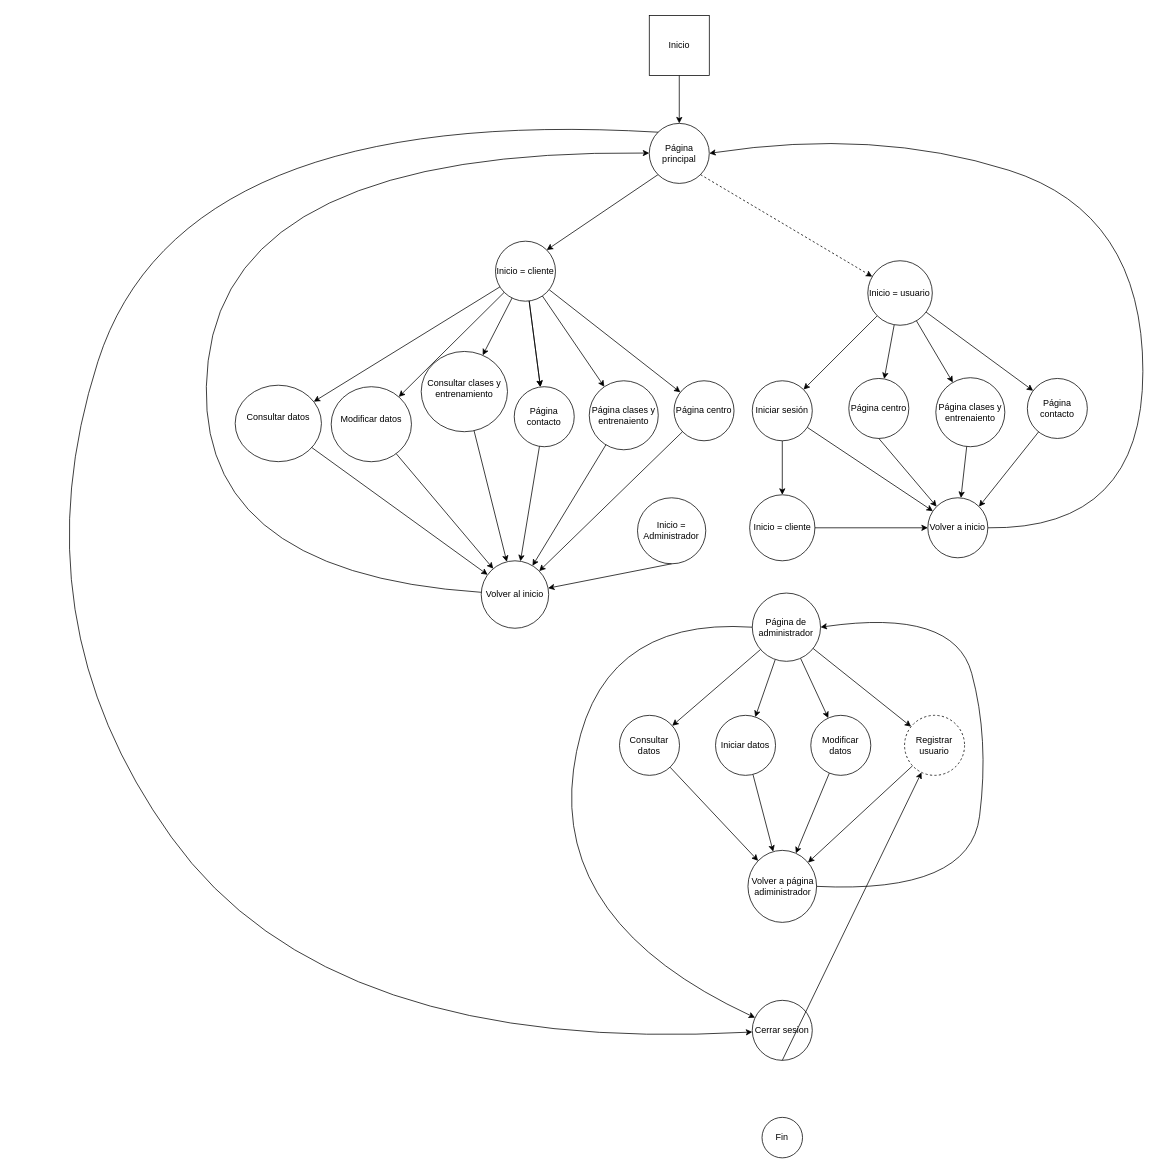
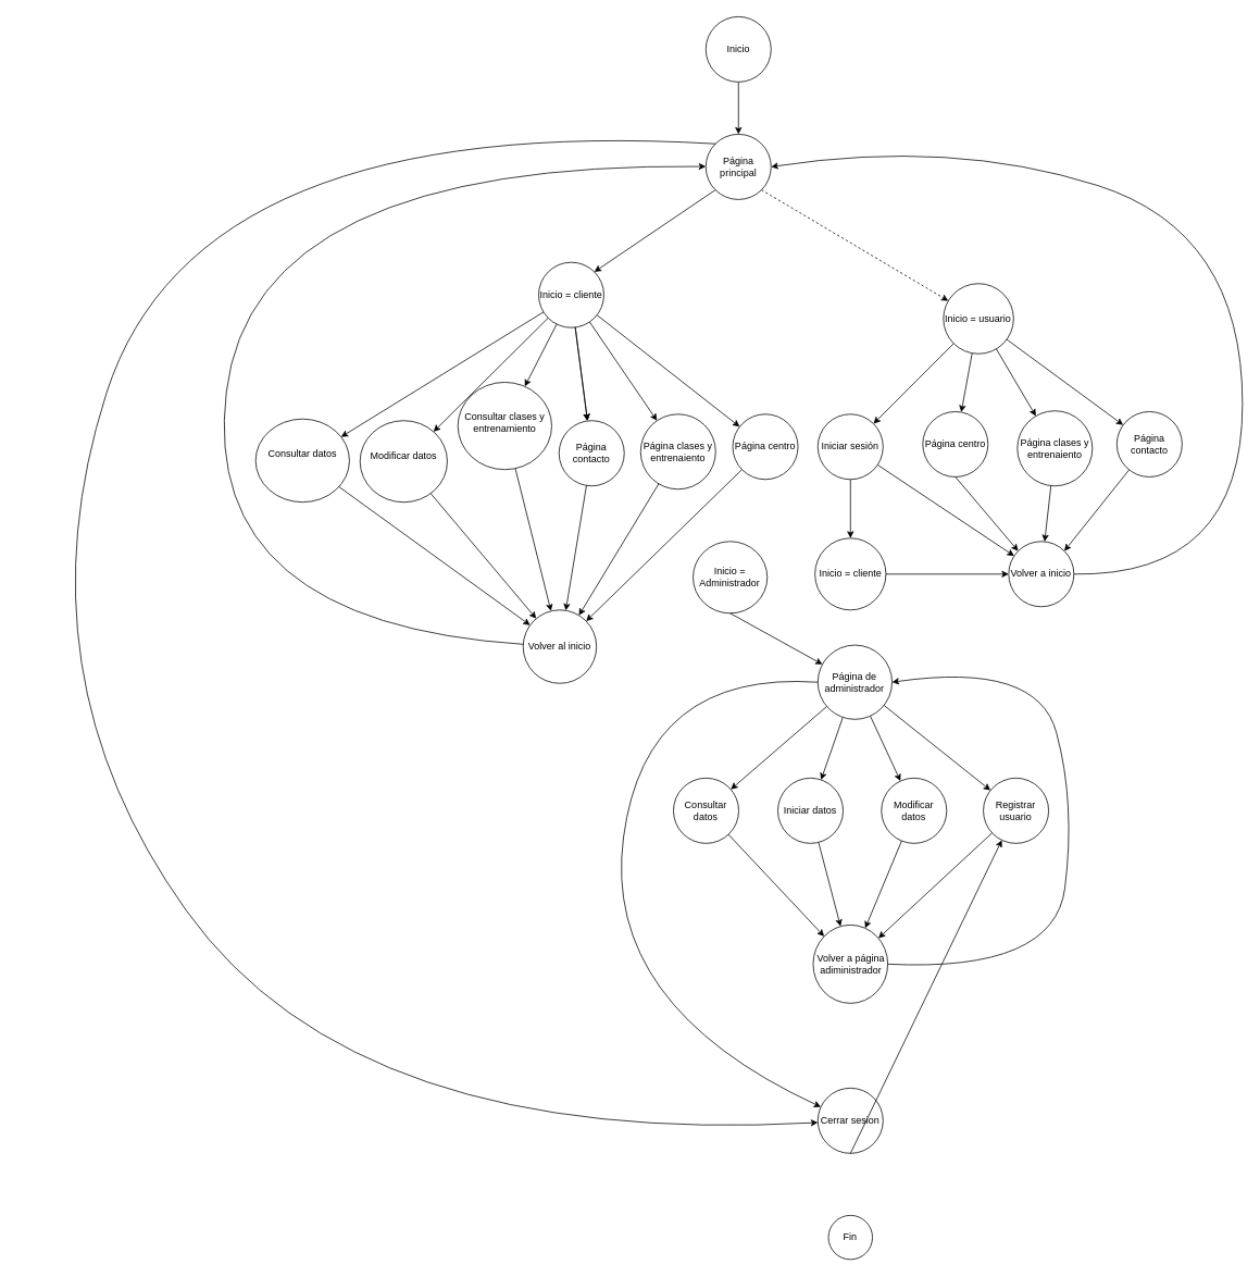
  <mxCell id="0" />
  <mxCell id="1" parent="0" />
  <mxCell id="2" value="" style="edgeStyle=none;html=1;" parent="1" source="6" target="7" edge="1"><mxGeometry relative="1" as="geometry" /></mxCell>
  <mxCell id="3" value="" style="edgeStyle=none;html=1;" parent="1" source="6" target="10" edge="1"><mxGeometry relative="1" as="geometry" /></mxCell>
  <mxCell id="4" value="" style="edgeStyle=none;html=1;" parent="1" source="6" target="11" edge="1"><mxGeometry relative="1" as="geometry" /></mxCell>
  <mxCell id="5" value="" style="edgeStyle=none;html=1;" parent="1" source="6" target="45" edge="1"><mxGeometry relative="1" as="geometry" /></mxCell>
  <mxCell id="6" value="Inicio = usuario" style="ellipse;whiteSpace=wrap;html=1;aspect=fixed;" parent="1" vertex="1"><mxGeometry x="1156.32" y="347.08" width="86" height="86" as="geometry" /></mxCell>
  <mxCell id="7" value="Página centro" style="ellipse;whiteSpace=wrap;html=1;" parent="1" vertex="1"><mxGeometry x="1131" y="504" width="80" height="80" as="geometry" /></mxCell>
  <mxCell id="8" value="" style="edgeStyle=none;html=1;" parent="1" source="10" target="14" edge="1"><mxGeometry relative="1" as="geometry" /></mxCell>
  <mxCell id="9" value="" style="edgeStyle=none;html=1;" parent="1" source="10" target="13" edge="1"><mxGeometry relative="1" as="geometry" /></mxCell>
  <mxCell id="10" value="Iniciar sesión" style="ellipse;whiteSpace=wrap;html=1;" parent="1" vertex="1"><mxGeometry x="1002.32" y="507.08" width="80" height="80" as="geometry" /></mxCell>
  <mxCell id="11" value="Página clases y entrenaiento" style="ellipse;whiteSpace=wrap;html=1;" parent="1" vertex="1"><mxGeometry x="1247" y="503" width="92" height="92" as="geometry" /></mxCell>
  <mxCell id="12" value="Inicio = Administrador" style="ellipse;whiteSpace=wrap;html=1;" parent="1" vertex="1"><mxGeometry x="849.32" y="663.08" width="91" height="88" as="geometry" /></mxCell>
  <mxCell id="13" value="Inicio = cliente" style="ellipse;whiteSpace=wrap;html=1;" parent="1" vertex="1"><mxGeometry x="998.82" y="659.08" width="87" height="88" as="geometry" /></mxCell>
  <mxCell id="14" value="Volver a inicio" style="ellipse;whiteSpace=wrap;html=1;aspect=fixed;" parent="1" vertex="1"><mxGeometry x="1236.32" y="663.08" width="80" height="80" as="geometry" /></mxCell>
  <mxCell id="15" value="" style="endArrow=classic;html=1;exitX=0.5;exitY=1;exitDx=0;exitDy=0;entryX=0;entryY=0;entryDx=0;entryDy=0;" parent="1" source="7" target="14" edge="1"><mxGeometry width="50" height="50" relative="1" as="geometry"><mxPoint x="1110.32" y="590.08" as="sourcePoint" /><mxPoint x="1160.32" y="540.08" as="targetPoint" /></mxGeometry></mxCell>
  <mxCell id="16" value="" style="endArrow=classic;html=1;" parent="1" source="11" target="14" edge="1"><mxGeometry width="50" height="50" relative="1" as="geometry"><mxPoint x="1364.32" y="690.08" as="sourcePoint" /><mxPoint x="1414.32" y="640.08" as="targetPoint" /></mxGeometry></mxCell>
  <mxCell id="17" value="" style="curved=1;endArrow=classic;html=1;exitX=1;exitY=0.5;exitDx=0;exitDy=0;entryX=1;entryY=0.5;entryDx=0;entryDy=0;" parent="1" source="14" target="36" edge="1"><mxGeometry width="50" height="50" relative="1" as="geometry"><mxPoint x="819" y="567" as="sourcePoint" /><mxPoint x="869" y="517" as="targetPoint" /><Array as="points"><mxPoint x="1523" y="706" /><mxPoint x="1523" y="283" /><mxPoint x="1166" y="170" /></Array></mxGeometry></mxCell>
  <mxCell id="18" value="" style="edgeStyle=none;html=1;" parent="1" source="22" target="26" edge="1"><mxGeometry relative="1" as="geometry" /></mxCell>
  <mxCell id="19" value="" style="edgeStyle=none;html=1;" parent="1" source="22" target="28" edge="1"><mxGeometry relative="1" as="geometry" /></mxCell>
  <mxCell id="20" value="" style="edgeStyle=none;html=1;" parent="1" source="22" target="30" edge="1"><mxGeometry relative="1" as="geometry" /></mxCell>
  <mxCell id="21" value="" style="edgeStyle=none;html=1;" parent="1" source="22" target="32" edge="1"><mxGeometry relative="1" as="geometry" /></mxCell>
  <mxCell id="22" value="Página de administrador" style="ellipse;whiteSpace=wrap;html=1;aspect=fixed;" parent="1" vertex="1"><mxGeometry x="1002.32" y="790.08" width="91" height="91" as="geometry" /></mxCell>
- <mxCell id="23" value="" style="endArrow=classic;html=1;exitX=0.5;exitY=1;exitDx=0;exitDy=0;" parent="1" source="12" target="54" edge="1"><mxGeometry width="50" height="50" relative="1" as="geometry"><mxPoint x="823.82" y="716.08" as="sourcePoint" /><mxPoint x="873.82" y="666.08" as="targetPoint" /></mxGeometry></mxCell>
+ <mxCell id="23" value="" style="endArrow=classic;html=1;exitX=0.5;exitY=1;exitDx=0;exitDy=0;" parent="1" source="12" target="22" edge="1"><mxGeometry width="50" height="50" relative="1" as="geometry"><mxPoint x="823.82" y="716.08" as="sourcePoint" /><mxPoint x="873.82" y="666.08" as="targetPoint" /></mxGeometry></mxCell>
  <mxCell id="24" value="" style="endArrow=classic;html=1;exitX=1;exitY=0.5;exitDx=0;exitDy=0;entryX=0;entryY=0.5;entryDx=0;entryDy=0;" parent="1" source="13" target="14" edge="1"><mxGeometry width="50" height="50" relative="1" as="geometry"><mxPoint x="1141.32" y="750.08" as="sourcePoint" /><mxPoint x="1191.32" y="700.08" as="targetPoint" /></mxGeometry></mxCell>
  <mxCell id="25" value="" style="edgeStyle=none;html=1;" parent="1" source="26" target="33" edge="1"><mxGeometry relative="1" as="geometry" /></mxCell>
  <mxCell id="26" value="Modificar datos" style="ellipse;whiteSpace=wrap;html=1;" parent="1" vertex="1"><mxGeometry x="1080.32" y="953.08" width="80" height="80" as="geometry" /></mxCell>
  <mxCell id="27" value="" style="edgeStyle=none;html=1;" parent="1" source="28" target="33" edge="1"><mxGeometry relative="1" as="geometry" /></mxCell>
- <mxCell id="28" value="Registrar usuario" style="ellipse;whiteSpace=wrap;html=1;dashed=1;" parent="1" vertex="1"><mxGeometry x="1205.32" y="953.08" width="80" height="80" as="geometry" /></mxCell>
+ <mxCell id="28" value="Registrar usuario" style="ellipse;whiteSpace=wrap;html=1;" parent="1" vertex="1"><mxGeometry x="1205.32" y="953.08" width="80" height="80" as="geometry" /></mxCell>
  <mxCell id="29" value="" style="edgeStyle=none;html=1;" parent="1" source="30" target="33" edge="1"><mxGeometry relative="1" as="geometry" /></mxCell>
  <mxCell id="30" value="Iniciar datos" style="ellipse;whiteSpace=wrap;html=1;" parent="1" vertex="1"><mxGeometry x="953.32" y="953.08" width="80" height="80" as="geometry" /></mxCell>
  <mxCell id="31" value="" style="edgeStyle=none;html=1;" parent="1" source="32" target="33" edge="1"><mxGeometry relative="1" as="geometry" /></mxCell>
  <mxCell id="32" value="Consultar datos" style="ellipse;whiteSpace=wrap;html=1;" parent="1" vertex="1"><mxGeometry x="825.32" y="953.08" width="80" height="80" as="geometry" /></mxCell>
  <mxCell id="33" value="Volver a página adiministrador" style="ellipse;whiteSpace=wrap;html=1;" parent="1" vertex="1"><mxGeometry x="996.57" y="1133.08" width="91.5" height="96" as="geometry" /></mxCell>
  <mxCell id="34" value="" style="curved=1;endArrow=classic;html=1;exitX=1;exitY=0.5;exitDx=0;exitDy=0;entryX=1;entryY=0.5;entryDx=0;entryDy=0;" parent="1" source="33" target="22" edge="1"><mxGeometry width="50" height="50" relative="1" as="geometry"><mxPoint x="1188.32" y="1255.08" as="sourcePoint" /><mxPoint x="1238.32" y="1205.08" as="targetPoint" /><Array as="points"><mxPoint x="1292.32" y="1191.08" /><mxPoint x="1318.32" y="984.08" /><mxPoint x="1271.32" y="810.08" /></Array></mxGeometry></mxCell>
  <mxCell id="35" value="" style="edgeStyle=none;html=1;entryX=1;entryY=0;entryDx=0;entryDy=0;exitX=0;exitY=1;exitDx=0;exitDy=0;" parent="1" source="36" target="41" edge="1"><mxGeometry relative="1" as="geometry"><mxPoint x="1030.634" y="237.002" as="sourcePoint" /><mxPoint x="805.001" y="367.15" as="targetPoint" /></mxGeometry></mxCell>
  <mxCell id="36" value="Página principal" style="ellipse;whiteSpace=wrap;html=1;aspect=fixed;" parent="1" vertex="1"><mxGeometry x="865" y="164" width="80" height="80" as="geometry" /></mxCell>
  <mxCell id="37" value="" style="endArrow=classic;html=1;exitX=1;exitY=1;exitDx=0;exitDy=0;dashed=1;" parent="1" source="36" target="6" edge="1"><mxGeometry width="50" height="50" relative="1" as="geometry"><mxPoint x="1093.604" y="245.364" as="sourcePoint" /><mxPoint x="1176.32" y="202.08" as="targetPoint" /></mxGeometry></mxCell>
  <mxCell id="38" value="" style="edgeStyle=none;html=1;" parent="1" source="41" target="42" edge="1"><mxGeometry relative="1" as="geometry" /></mxCell>
  <mxCell id="39" value="" style="edgeStyle=none;html=1;" parent="1" source="41" target="46" edge="1"><mxGeometry relative="1" as="geometry" /></mxCell>
  <mxCell id="40" value="" style="edgeStyle=none;html=1;" parent="1" source="41" target="46" edge="1"><mxGeometry relative="1" as="geometry" /></mxCell>
  <mxCell id="41" value="Inicio = cliente" style="ellipse;whiteSpace=wrap;html=1;" parent="1" vertex="1"><mxGeometry x="660" y="321" width="80" height="80" as="geometry" /></mxCell>
  <mxCell id="42" value="Página centro" style="ellipse;whiteSpace=wrap;html=1;" parent="1" vertex="1"><mxGeometry x="898" y="507.08" width="80" height="80" as="geometry" /></mxCell>
  <mxCell id="43" value="Página clases y entrenaiento" style="ellipse;whiteSpace=wrap;html=1;" parent="1" vertex="1"><mxGeometry x="785" y="507.08" width="92" height="92" as="geometry" /></mxCell>
  <mxCell id="44" value="" style="edgeStyle=none;html=1;entryX=1;entryY=0;entryDx=0;entryDy=0;" parent="1" source="45" target="14" edge="1"><mxGeometry relative="1" as="geometry"><mxPoint x="1454.492" y="722.028" as="targetPoint" /></mxGeometry></mxCell>
  <mxCell id="45" value="Página contacto" style="ellipse;whiteSpace=wrap;html=1;" parent="1" vertex="1"><mxGeometry x="1369" y="504" width="80" height="80" as="geometry" /></mxCell>
  <mxCell id="46" value="Página contacto" style="ellipse;whiteSpace=wrap;html=1;" parent="1" vertex="1"><mxGeometry x="685" y="515" width="80" height="80" as="geometry" /></mxCell>
  <mxCell id="47" value="" style="endArrow=classic;html=1;" parent="1" source="41" target="43" edge="1"><mxGeometry width="50" height="50" relative="1" as="geometry"><mxPoint x="715" y="456" as="sourcePoint" /><mxPoint x="765" y="406" as="targetPoint" /></mxGeometry></mxCell>
  <mxCell id="48" value="&lt;br&gt;&lt;br&gt;Consultar datos" style="ellipse;whiteSpace=wrap;html=1;verticalAlign=top;" parent="1" vertex="1"><mxGeometry x="313" y="513" width="115" height="101.92" as="geometry" /></mxCell>
  <mxCell id="49" value="&lt;br&gt;&lt;br&gt;Consultar clases y entrenamiento" style="ellipse;whiteSpace=wrap;html=1;verticalAlign=top;" parent="1" vertex="1"><mxGeometry x="561" y="468" width="115" height="107" as="geometry" /></mxCell>
  <mxCell id="50" value="&lt;br&gt;&lt;br&gt;Modificar datos" style="ellipse;whiteSpace=wrap;html=1;verticalAlign=top;" parent="1" vertex="1"><mxGeometry x="441" y="515" width="107" height="100" as="geometry" /></mxCell>
  <mxCell id="51" value="" style="endArrow=classic;html=1;" parent="1" source="41" target="49" edge="1"><mxGeometry width="50" height="50" relative="1" as="geometry"><mxPoint x="549" y="444" as="sourcePoint" /><mxPoint x="599" y="394" as="targetPoint" /></mxGeometry></mxCell>
  <mxCell id="52" value="" style="endArrow=classic;html=1;" parent="1" source="41" target="50" edge="1"><mxGeometry width="50" height="50" relative="1" as="geometry"><mxPoint x="515" y="440" as="sourcePoint" /><mxPoint x="565" y="390" as="targetPoint" /></mxGeometry></mxCell>
  <mxCell id="53" value="" style="endArrow=classic;html=1;" parent="1" source="41" target="48" edge="1"><mxGeometry width="50" height="50" relative="1" as="geometry"><mxPoint x="521" y="362" as="sourcePoint" /><mxPoint x="571" y="312" as="targetPoint" /></mxGeometry></mxCell>
  <mxCell id="54" value="Volver al inicio" style="ellipse;whiteSpace=wrap;html=1;aspect=fixed;" parent="1" vertex="1"><mxGeometry x="641" y="747.08" width="89.92" height="89.92" as="geometry" /></mxCell>
  <mxCell id="55" value="" style="endArrow=classic;html=1;" parent="1" source="48" target="54" edge="1"><mxGeometry width="50" height="50" relative="1" as="geometry"><mxPoint x="376" y="674" as="sourcePoint" /><mxPoint x="426" y="624" as="targetPoint" /></mxGeometry></mxCell>
  <mxCell id="56" value="" style="endArrow=classic;html=1;" parent="1" source="49" target="54" edge="1"><mxGeometry width="50" height="50" relative="1" as="geometry"><mxPoint x="579" y="735" as="sourcePoint" /><mxPoint x="629" y="685" as="targetPoint" /></mxGeometry></mxCell>
  <mxCell id="57" value="" style="endArrow=classic;html=1;" parent="1" source="46" target="54" edge="1"><mxGeometry width="50" height="50" relative="1" as="geometry"><mxPoint x="589" y="745" as="sourcePoint" /><mxPoint x="639" y="695" as="targetPoint" /></mxGeometry></mxCell>
  <mxCell id="58" value="" style="endArrow=classic;html=1;" parent="1" source="43" target="54" edge="1"><mxGeometry width="50" height="50" relative="1" as="geometry"><mxPoint x="599" y="755" as="sourcePoint" /><mxPoint x="649" y="705" as="targetPoint" /></mxGeometry></mxCell>
  <mxCell id="59" value="" style="endArrow=classic;html=1;" parent="1" source="42" target="54" edge="1"><mxGeometry width="50" height="50" relative="1" as="geometry"><mxPoint x="609" y="765" as="sourcePoint" /><mxPoint x="659" y="715" as="targetPoint" /></mxGeometry></mxCell>
  <mxCell id="60" value="" style="endArrow=classic;html=1;" parent="1" source="50" target="54" edge="1"><mxGeometry width="50" height="50" relative="1" as="geometry"><mxPoint x="659" y="815" as="sourcePoint" /><mxPoint x="709" y="765" as="targetPoint" /></mxGeometry></mxCell>
  <mxCell id="61" value="" style="curved=1;endArrow=classic;html=1;" parent="1" source="54" target="36" edge="1"><mxGeometry width="50" height="50" relative="1" as="geometry"><mxPoint x="720" y="692" as="sourcePoint" /><mxPoint x="770" y="642" as="targetPoint" /><Array as="points"><mxPoint x="244" y="763" /><mxPoint x="310" y="198" /></Array></mxGeometry></mxCell>
  <mxCell id="62" value="" style="edgeStyle=none;html=1;" parent="1" source="63" target="36" edge="1"><mxGeometry relative="1" as="geometry" /></mxCell>
- <mxCell id="63" value="Inicio" style="whiteSpace=wrap;html=1;aspect=fixed;rounded=0;" parent="1" vertex="1"><mxGeometry x="865" y="20" width="80" height="80" as="geometry" /></mxCell>
+ <mxCell id="63" value="Inicio" style="ellipse;whiteSpace=wrap;html=1;aspect=fixed;" parent="1" vertex="1"><mxGeometry x="865" y="20" width="80" height="80" as="geometry" /></mxCell>
  <mxCell id="64" value="" style="curved=1;endArrow=classic;html=1;exitX=0;exitY=0;exitDx=0;exitDy=0;" edge="1" parent="1" source="36" target="65"><mxGeometry width="50" height="50" relative="1" as="geometry"><mxPoint x="923" y="456" as="sourcePoint" /><mxPoint x="764" y="1395" as="targetPoint" /><Array as="points"><mxPoint x="240" y="138" /><mxPoint x="20" y="825" /><mxPoint x="436" y="1406" /></Array></mxGeometry></mxCell>
  <mxCell id="65" value="Cerrar sesion" style="ellipse;whiteSpace=wrap;html=1;aspect=fixed;" vertex="1" parent="1"><mxGeometry x="1002.32" y="1333" width="80" height="80" as="geometry" /></mxCell>
  <mxCell id="66" value="" style="curved=1;endArrow=classic;html=1;exitX=0;exitY=0.5;exitDx=0;exitDy=0;" edge="1" parent="1" source="22" target="65"><mxGeometry width="50" height="50" relative="1" as="geometry"><mxPoint x="956" y="1325" as="sourcePoint" /><mxPoint x="1006" y="1275" as="targetPoint" /><Array as="points"><mxPoint x="791" y="821" /><mxPoint x="737" y="1231" /></Array></mxGeometry></mxCell>
  <mxCell id="67" value="" style="endArrow=classic;html=1;exitX=0.5;exitY=1;exitDx=0;exitDy=0;" edge="1" parent="1" source="65" target="28"><mxGeometry width="50" height="50" relative="1" as="geometry"><mxPoint x="1386" y="1564" as="sourcePoint" /><mxPoint x="1042" y="1562" as="targetPoint" /></mxGeometry></mxCell>
  <mxCell id="68" value="Fin" style="ellipse;whiteSpace=wrap;html=1;aspect=fixed;" vertex="1" parent="1"><mxGeometry x="1015.32" y="1489" width="54" height="54" as="geometry" /></mxCell>
